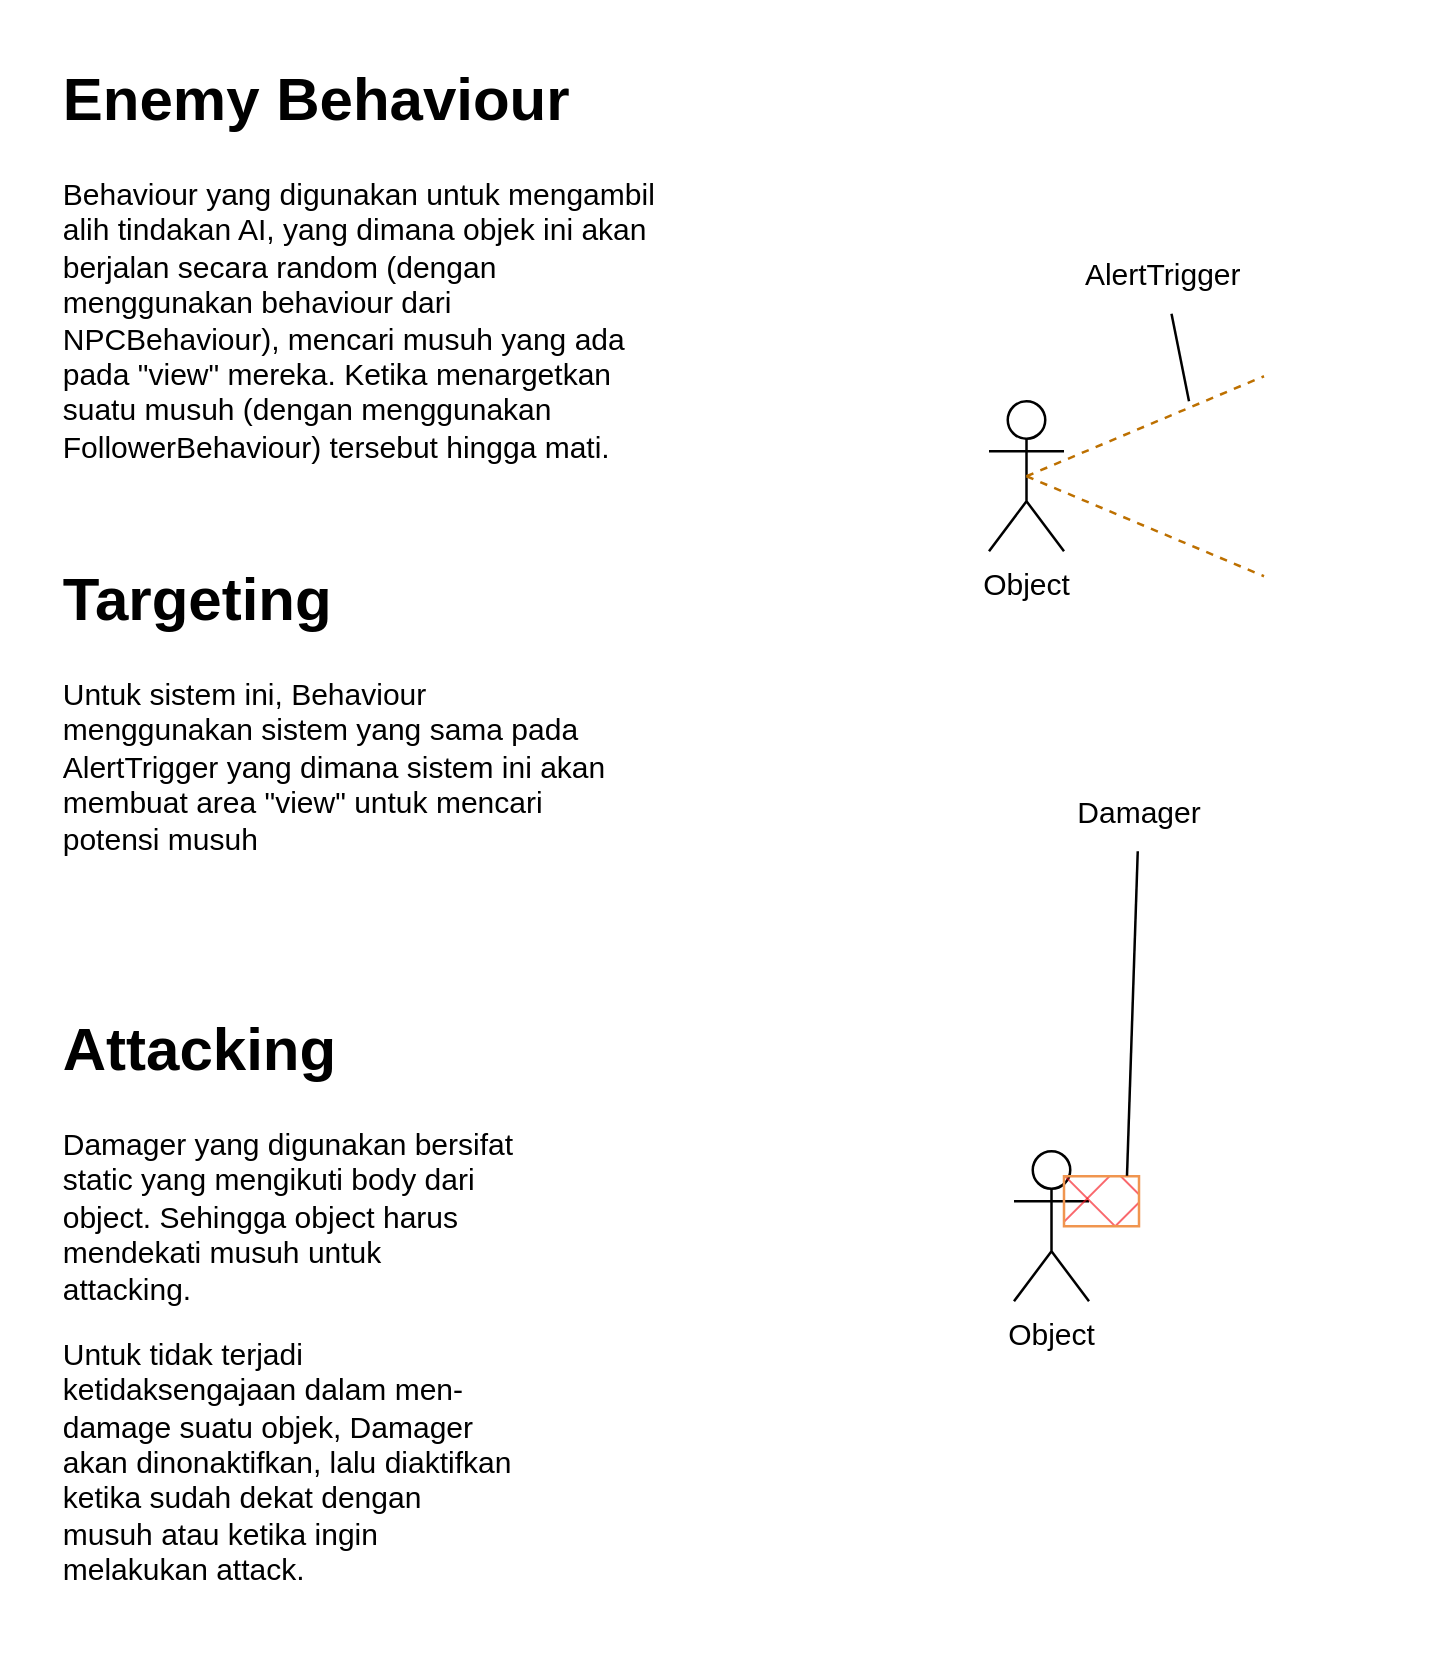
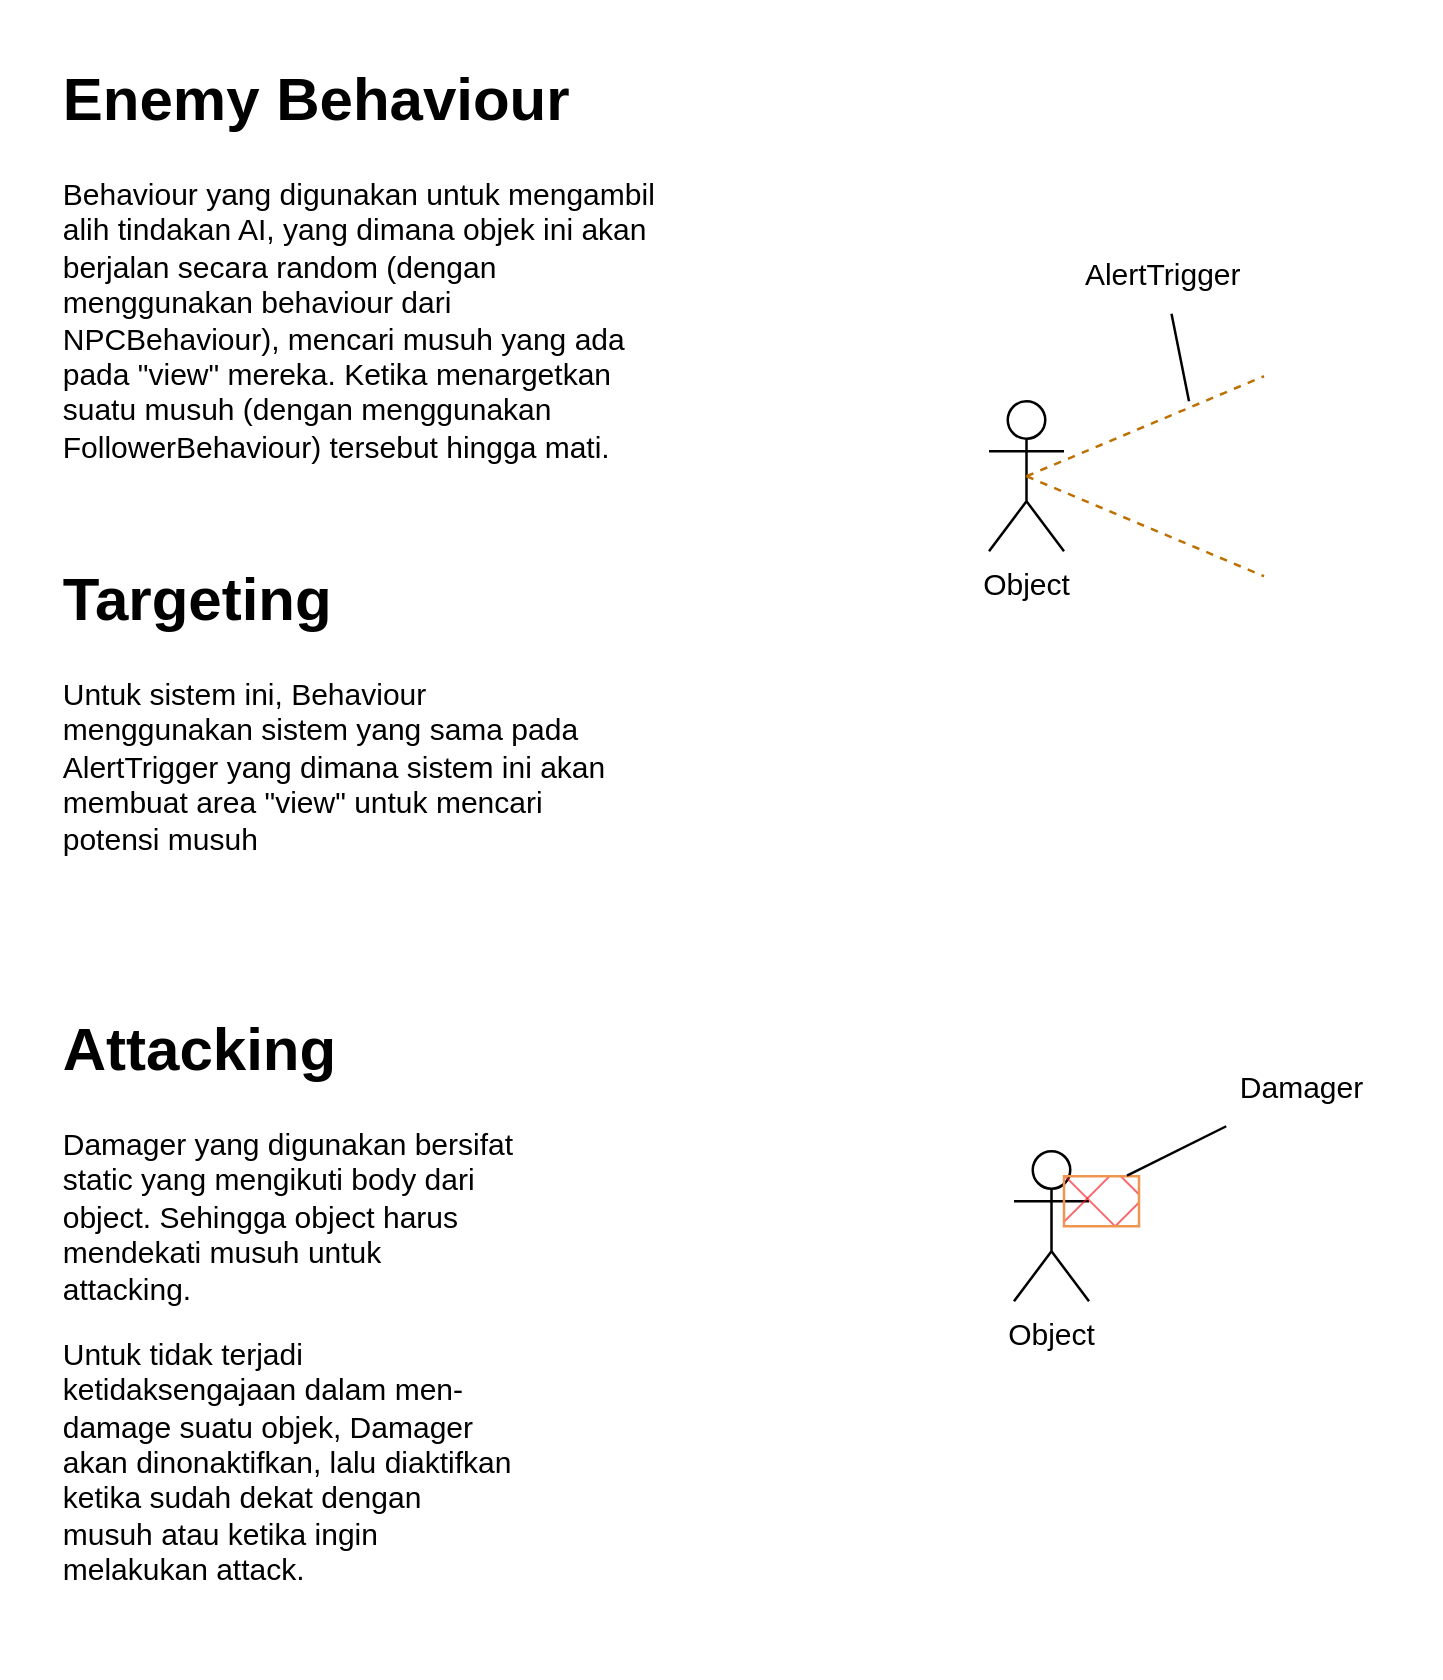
  <mxCell id="0" />
  <mxCell id="1" parent="0" />
  <mxCell id="2" value="&lt;h1&gt;Enemy Behaviour&lt;/h1&gt;&lt;p&gt;Behaviour yang digunakan untuk mengambil alih tindakan AI, yang dimana objek ini akan berjalan secara random (dengan menggunakan behaviour dari NPCBehaviour), mencari musuh yang ada pada &quot;view&quot; mereka. Ketika menargetkan suatu musuh (dengan menggunakan FollowerBehaviour) tersebut hingga mati.&amp;nbsp;&lt;/p&gt;" style="text;html=1;strokeColor=none;fillColor=none;spacing=5;spacingTop=-20;whiteSpace=wrap;overflow=hidden;rounded=0;" parent="1" vertex="1"><mxGeometry x="20" y="20" width="250" height="180" as="geometry" /></mxCell>
  <mxCell id="3" value="&lt;h1&gt;Targeting&lt;/h1&gt;&lt;p&gt;Untuk sistem ini, Behaviour menggunakan sistem yang sama pada AlertTrigger yang dimana sistem ini akan membuat area &quot;view&quot; untuk mencari potensi musuh&lt;/p&gt;" style="text;html=1;strokeColor=none;fillColor=none;spacing=5;spacingTop=-20;whiteSpace=wrap;overflow=hidden;rounded=0;" parent="1" vertex="1"><mxGeometry x="20" y="220" width="230" height="140" as="geometry" /></mxCell>
  <mxCell id="4" value="&lt;h1&gt;Attacking&lt;/h1&gt;&lt;p&gt;Damager yang digunakan bersifat static yang mengikuti body dari object. Sehingga object harus mendekati musuh untuk attacking.&lt;/p&gt;&lt;p&gt;Untuk tidak terjadi ketidaksengajaan dalam men-damage suatu objek, Damager akan dinonaktifkan, lalu diaktifkan ketika sudah dekat dengan musuh atau ketika ingin melakukan attack.&lt;/p&gt;" style="text;html=1;strokeColor=none;fillColor=none;spacing=5;spacingTop=-20;whiteSpace=wrap;overflow=hidden;rounded=0;" parent="1" vertex="1"><mxGeometry x="20" y="400" width="190" height="250" as="geometry" /></mxCell>
  <mxCell id="5" value="Object" style="shape=umlActor;verticalLabelPosition=bottom;verticalAlign=top;html=1;outlineConnect=0;" vertex="1" parent="1"><mxGeometry x="395" y="160" width="30" height="60" as="geometry" /></mxCell>
  <mxCell id="6" value="" style="endArrow=none;html=1;exitX=0.5;exitY=0.5;exitDx=0;exitDy=0;exitPerimeter=0;fillColor=#f0a30a;strokeColor=#BD7000;dashed=1;" edge="1" parent="1" source="5"><mxGeometry width="50" height="50" relative="1" as="geometry"><mxPoint x="385" y="230" as="sourcePoint" /><mxPoint x="505" y="150" as="targetPoint" /></mxGeometry></mxCell>
  <mxCell id="7" value="" style="endArrow=none;html=1;exitX=0.5;exitY=0.5;exitDx=0;exitDy=0;exitPerimeter=0;fillColor=#f0a30a;strokeColor=#BD7000;dashed=1;" edge="1" parent="1" source="5"><mxGeometry width="50" height="50" relative="1" as="geometry"><mxPoint x="420" y="220" as="sourcePoint" /><mxPoint x="505" y="230" as="targetPoint" /></mxGeometry></mxCell>
  <mxCell id="8" value="AlertTrigger" style="text;html=1;strokeColor=none;fillColor=none;align=center;verticalAlign=middle;whiteSpace=wrap;rounded=0;" vertex="1" parent="1"><mxGeometry x="435" y="95" width="60" height="30" as="geometry" /></mxCell>
  <mxCell id="9" value="" style="endArrow=none;html=1;" edge="1" parent="1" target="8"><mxGeometry width="50" height="50" relative="1" as="geometry"><mxPoint x="475" y="160" as="sourcePoint" /><mxPoint x="375" y="280" as="targetPoint" /></mxGeometry></mxCell>
  <mxCell id="10" value="Object" style="shape=umlActor;verticalLabelPosition=bottom;verticalAlign=top;html=1;outlineConnect=0;" vertex="1" parent="1"><mxGeometry x="405" y="460" width="30" height="60" as="geometry" /></mxCell>
  <mxCell id="11" value="" style="rounded=0;whiteSpace=wrap;html=1;fillStyle=cross-hatch;fillColor=#F51119;strokeColor=#F0954F;" vertex="1" parent="1"><mxGeometry x="425" y="470" width="30" height="20" as="geometry" /></mxCell>
- <mxCell id="12" value="Damager" style="text;html=1;align=center;verticalAlign=middle;resizable=0;points=[];autosize=1;strokeColor=none;fillColor=none;" vertex="1" parent="1"><mxGeometry x="420" y="310" width="70" height="30" as="geometry" /></mxCell>
+ <mxCell id="12" value="Damager" style="text;html=1;align=center;verticalAlign=middle;resizable=0;points=[];autosize=1;strokeColor=none;fillColor=none;" vertex="1" parent="1"><mxGeometry x="485" y="420" width="70" height="30" as="geometry" /></mxCell>
  <mxCell id="13" value="" style="endArrow=none;html=1;exitX=0.84;exitY=-0.011;exitDx=0;exitDy=0;exitPerimeter=0;" edge="1" parent="1" source="11" target="12"><mxGeometry width="50" height="50" relative="1" as="geometry"><mxPoint x="430" y="480" as="sourcePoint" /><mxPoint x="480" y="430" as="targetPoint" /></mxGeometry></mxCell>
